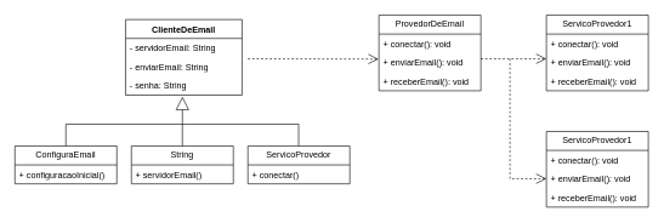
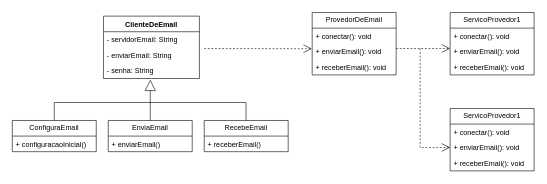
  <mxCell id="0" />
  <mxCell id="1" parent="0" />
  <mxCell id="2" value="ClienteDeEmail" style="swimlane;fontStyle=1;align=center;verticalAlign=top;childLayout=stackLayout;horizontal=1;startSize=26;horizontalStack=0;resizeParent=1;resizeParentMax=0;resizeLast=0;collapsible=1;marginBottom=0;whiteSpace=wrap;html=1;" vertex="1" parent="1"><mxGeometry x="172" y="26" width="160" height="104" as="geometry" /></mxCell>
  <mxCell id="3" value="- servidorEmail: String" style="text;strokeColor=none;fillColor=none;align=left;verticalAlign=top;spacingLeft=4;spacingRight=4;overflow=hidden;rotatable=0;points=[[0,0.5],[1,0.5]];portConstraint=eastwest;whiteSpace=wrap;html=1;" vertex="1" parent="2"><mxGeometry y="26" width="160" height="26" as="geometry" /></mxCell>
  <mxCell id="4" value="- enviarEmail: String" style="text;strokeColor=none;fillColor=none;align=left;verticalAlign=top;spacingLeft=4;spacingRight=4;overflow=hidden;rotatable=0;points=[[0,0.5],[1,0.5]];portConstraint=eastwest;whiteSpace=wrap;html=1;" vertex="1" parent="2"><mxGeometry y="52" width="160" height="26" as="geometry" /></mxCell>
  <mxCell id="5" value="- senha: String" style="text;strokeColor=none;fillColor=none;align=left;verticalAlign=top;spacingLeft=4;spacingRight=4;overflow=hidden;rotatable=0;points=[[0,0.5],[1,0.5]];portConstraint=eastwest;whiteSpace=wrap;html=1;" vertex="1" parent="2"><mxGeometry y="78" width="160" height="26" as="geometry" /></mxCell>
  <mxCell id="6" value="ConfiguraEmail" style="swimlane;fontStyle=0;childLayout=stackLayout;horizontal=1;startSize=26;fillColor=none;horizontalStack=0;resizeParent=1;resizeParentMax=0;resizeLast=0;collapsible=1;marginBottom=0;whiteSpace=wrap;html=1;" vertex="1" parent="1"><mxGeometry x="20" y="200" width="140" height="52" as="geometry" /></mxCell>
  <mxCell id="7" value="+ configuracaoInicial()" style="text;strokeColor=none;fillColor=none;align=left;verticalAlign=top;spacingLeft=4;spacingRight=4;overflow=hidden;rotatable=0;points=[[0,0.5],[1,0.5]];portConstraint=eastwest;whiteSpace=wrap;html=1;" vertex="1" parent="6"><mxGeometry y="26" width="140" height="26" as="geometry" /></mxCell>
- <mxCell id="8" value="String" style="swimlane;fontStyle=0;childLayout=stackLayout;horizontal=1;startSize=26;fillColor=none;horizontalStack=0;resizeParent=1;resizeParentMax=0;resizeLast=0;collapsible=1;marginBottom=0;whiteSpace=wrap;html=1;" vertex="1" parent="1"><mxGeometry x="180" y="200" width="140" height="52" as="geometry" /></mxCell>
- <mxCell id="9" value="+ servidorEmail()" style="text;strokeColor=none;fillColor=none;align=left;verticalAlign=top;spacingLeft=4;spacingRight=4;overflow=hidden;rotatable=0;points=[[0,0.5],[1,0.5]];portConstraint=eastwest;whiteSpace=wrap;html=1;" vertex="1" parent="8"><mxGeometry y="26" width="140" height="26" as="geometry" /></mxCell>
- <mxCell id="10" value="ServicoProvedor" style="swimlane;fontStyle=0;childLayout=stackLayout;horizontal=1;startSize=26;fillColor=none;horizontalStack=0;resizeParent=1;resizeParentMax=0;resizeLast=0;collapsible=1;marginBottom=0;whiteSpace=wrap;html=1;" vertex="1" parent="1"><mxGeometry x="340" y="200" width="140" height="52" as="geometry" /></mxCell>
- <mxCell id="11" value="+ conectar()" style="text;strokeColor=none;fillColor=none;align=left;verticalAlign=top;spacingLeft=4;spacingRight=4;overflow=hidden;rotatable=0;points=[[0,0.5],[1,0.5]];portConstraint=eastwest;whiteSpace=wrap;html=1;" vertex="1" parent="10"><mxGeometry y="26" width="140" height="26" as="geometry" /></mxCell>
+ <mxCell id="8" value="EnviaEmail" style="swimlane;fontStyle=0;childLayout=stackLayout;horizontal=1;startSize=26;fillColor=none;horizontalStack=0;resizeParent=1;resizeParentMax=0;resizeLast=0;collapsible=1;marginBottom=0;whiteSpace=wrap;html=1;" vertex="1" parent="1"><mxGeometry x="180" y="200" width="140" height="52" as="geometry" /></mxCell>
+ <mxCell id="9" value="+ enviarEmail()" style="text;strokeColor=none;fillColor=none;align=left;verticalAlign=top;spacingLeft=4;spacingRight=4;overflow=hidden;rotatable=0;points=[[0,0.5],[1,0.5]];portConstraint=eastwest;whiteSpace=wrap;html=1;" vertex="1" parent="8"><mxGeometry y="26" width="140" height="26" as="geometry" /></mxCell>
+ <mxCell id="10" value="RecebeEmail" style="swimlane;fontStyle=0;childLayout=stackLayout;horizontal=1;startSize=26;fillColor=none;horizontalStack=0;resizeParent=1;resizeParentMax=0;resizeLast=0;collapsible=1;marginBottom=0;whiteSpace=wrap;html=1;" vertex="1" parent="1"><mxGeometry x="340" y="200" width="140" height="52" as="geometry" /></mxCell>
+ <mxCell id="11" value="+ receberEmail()" style="text;strokeColor=none;fillColor=none;align=left;verticalAlign=top;spacingLeft=4;spacingRight=4;overflow=hidden;rotatable=0;points=[[0,0.5],[1,0.5]];portConstraint=eastwest;whiteSpace=wrap;html=1;" vertex="1" parent="10"><mxGeometry y="26" width="140" height="26" as="geometry" /></mxCell>
  <mxCell id="12" value="" style="endArrow=block;endSize=16;endFill=0;html=1;rounded=0;entryX=0.513;entryY=1.154;entryDx=0;entryDy=0;entryPerimeter=0;exitX=0.5;exitY=0;exitDx=0;exitDy=0;" edge="1" parent="1" source="8"><mxGeometry width="160" relative="1" as="geometry"><mxPoint x="220" y="380" as="sourcePoint" /><mxPoint x="250.08" y="132.004" as="targetPoint" /></mxGeometry></mxCell>
  <mxCell id="13" value="" style="line;strokeWidth=1;fillColor=none;align=left;verticalAlign=middle;spacingTop=-1;spacingLeft=3;spacingRight=3;rotatable=0;labelPosition=right;points=[];portConstraint=eastwest;strokeColor=inherit;" vertex="1" parent="1"><mxGeometry x="90" y="166" width="320" height="8" as="geometry" /></mxCell>
  <mxCell id="14" value="" style="endArrow=none;html=1;rounded=0;exitX=0.5;exitY=0;exitDx=0;exitDy=0;" edge="1" parent="1"><mxGeometry width="50" height="50" relative="1" as="geometry"><mxPoint x="90" y="200" as="sourcePoint" /><mxPoint x="90" y="170" as="targetPoint" /></mxGeometry></mxCell>
  <mxCell id="15" value="" style="endArrow=none;html=1;rounded=0;exitX=0.5;exitY=0;exitDx=0;exitDy=0;" edge="1" parent="1"><mxGeometry width="50" height="50" relative="1" as="geometry"><mxPoint x="409.72" y="200" as="sourcePoint" /><mxPoint x="409.72" y="170" as="targetPoint" /></mxGeometry></mxCell>
  <mxCell id="16" value="ProvedorDeEmail" style="swimlane;fontStyle=0;childLayout=stackLayout;horizontal=1;startSize=26;fillColor=none;horizontalStack=0;resizeParent=1;resizeParentMax=0;resizeLast=0;collapsible=1;marginBottom=0;whiteSpace=wrap;html=1;" vertex="1" parent="1"><mxGeometry x="520" y="20" width="140" height="104" as="geometry" /></mxCell>
  <mxCell id="17" value="+ conectar(): void" style="text;strokeColor=none;fillColor=none;align=left;verticalAlign=top;spacingLeft=4;spacingRight=4;overflow=hidden;rotatable=0;points=[[0,0.5],[1,0.5]];portConstraint=eastwest;whiteSpace=wrap;html=1;" vertex="1" parent="16"><mxGeometry y="26" width="140" height="26" as="geometry" /></mxCell>
  <mxCell id="18" value="+ enviarEmail(): void" style="text;strokeColor=none;fillColor=none;align=left;verticalAlign=top;spacingLeft=4;spacingRight=4;overflow=hidden;rotatable=0;points=[[0,0.5],[1,0.5]];portConstraint=eastwest;whiteSpace=wrap;html=1;" vertex="1" parent="16"><mxGeometry y="52" width="140" height="26" as="geometry" /></mxCell>
  <mxCell id="19" value="+ receberEmail(): void" style="text;strokeColor=none;fillColor=none;align=left;verticalAlign=top;spacingLeft=4;spacingRight=4;overflow=hidden;rotatable=0;points=[[0,0.5],[1,0.5]];portConstraint=eastwest;whiteSpace=wrap;html=1;" vertex="1" parent="16"><mxGeometry y="78" width="140" height="26" as="geometry" /></mxCell>
  <mxCell id="20" value="ServicoProvedor1" style="swimlane;fontStyle=0;childLayout=stackLayout;horizontal=1;startSize=26;fillColor=none;horizontalStack=0;resizeParent=1;resizeParentMax=0;resizeLast=0;collapsible=1;marginBottom=0;whiteSpace=wrap;html=1;" vertex="1" parent="1"><mxGeometry x="750" y="20" width="140" height="104" as="geometry" /></mxCell>
  <mxCell id="21" value="+ conectar(): void" style="text;strokeColor=none;fillColor=none;align=left;verticalAlign=top;spacingLeft=4;spacingRight=4;overflow=hidden;rotatable=0;points=[[0,0.5],[1,0.5]];portConstraint=eastwest;whiteSpace=wrap;html=1;" vertex="1" parent="20"><mxGeometry y="26" width="140" height="26" as="geometry" /></mxCell>
  <mxCell id="22" value="+ enviarEmail(): void" style="text;strokeColor=none;fillColor=none;align=left;verticalAlign=top;spacingLeft=4;spacingRight=4;overflow=hidden;rotatable=0;points=[[0,0.5],[1,0.5]];portConstraint=eastwest;whiteSpace=wrap;html=1;" vertex="1" parent="20"><mxGeometry y="52" width="140" height="26" as="geometry" /></mxCell>
  <mxCell id="23" value="+ receberEmail(): void" style="text;strokeColor=none;fillColor=none;align=left;verticalAlign=top;spacingLeft=4;spacingRight=4;overflow=hidden;rotatable=0;points=[[0,0.5],[1,0.5]];portConstraint=eastwest;whiteSpace=wrap;html=1;" vertex="1" parent="20"><mxGeometry y="78" width="140" height="26" as="geometry" /></mxCell>
  <mxCell id="24" value="ServicoProvedor1" style="swimlane;fontStyle=0;childLayout=stackLayout;horizontal=1;startSize=26;fillColor=none;horizontalStack=0;resizeParent=1;resizeParentMax=0;resizeLast=0;collapsible=1;marginBottom=0;whiteSpace=wrap;html=1;" vertex="1" parent="1"><mxGeometry x="750" y="180" width="140" height="104" as="geometry" /></mxCell>
  <mxCell id="25" value="+ conectar(): void" style="text;strokeColor=none;fillColor=none;align=left;verticalAlign=top;spacingLeft=4;spacingRight=4;overflow=hidden;rotatable=0;points=[[0,0.5],[1,0.5]];portConstraint=eastwest;whiteSpace=wrap;html=1;" vertex="1" parent="24"><mxGeometry y="26" width="140" height="26" as="geometry" /></mxCell>
  <mxCell id="26" value="+ enviarEmail(): void" style="text;strokeColor=none;fillColor=none;align=left;verticalAlign=top;spacingLeft=4;spacingRight=4;overflow=hidden;rotatable=0;points=[[0,0.5],[1,0.5]];portConstraint=eastwest;whiteSpace=wrap;html=1;" vertex="1" parent="24"><mxGeometry y="52" width="140" height="26" as="geometry" /></mxCell>
  <mxCell id="27" value="+ receberEmail(): void" style="text;strokeColor=none;fillColor=none;align=left;verticalAlign=top;spacingLeft=4;spacingRight=4;overflow=hidden;rotatable=0;points=[[0,0.5],[1,0.5]];portConstraint=eastwest;whiteSpace=wrap;html=1;" vertex="1" parent="24"><mxGeometry y="78" width="140" height="26" as="geometry" /></mxCell>
  <mxCell id="28" value="" style="endArrow=open;endSize=12;dashed=1;html=1;rounded=0;entryX=-0.004;entryY=0.321;entryDx=0;entryDy=0;entryPerimeter=0;" edge="1" parent="1" target="18"><mxGeometry width="160" relative="1" as="geometry"><mxPoint x="340" y="80" as="sourcePoint" /><mxPoint x="500" y="80" as="targetPoint" /></mxGeometry></mxCell>
  <mxCell id="29" value="" style="endArrow=open;endSize=12;dashed=1;html=1;rounded=0;" edge="1" parent="1"><mxGeometry width="160" relative="1" as="geometry"><mxPoint x="660" y="80" as="sourcePoint" /><mxPoint x="750" y="80" as="targetPoint" /></mxGeometry></mxCell>
  <mxCell id="30" value="" style="endArrow=open;endSize=12;dashed=1;html=1;rounded=0;entryX=0;entryY=0.5;entryDx=0;entryDy=0;" edge="1" parent="1" target="26"><mxGeometry width="160" relative="1" as="geometry"><mxPoint x="700" y="80" as="sourcePoint" /><mxPoint x="790" y="340" as="targetPoint" /><Array as="points"><mxPoint x="700" y="245" /></Array></mxGeometry></mxCell>
